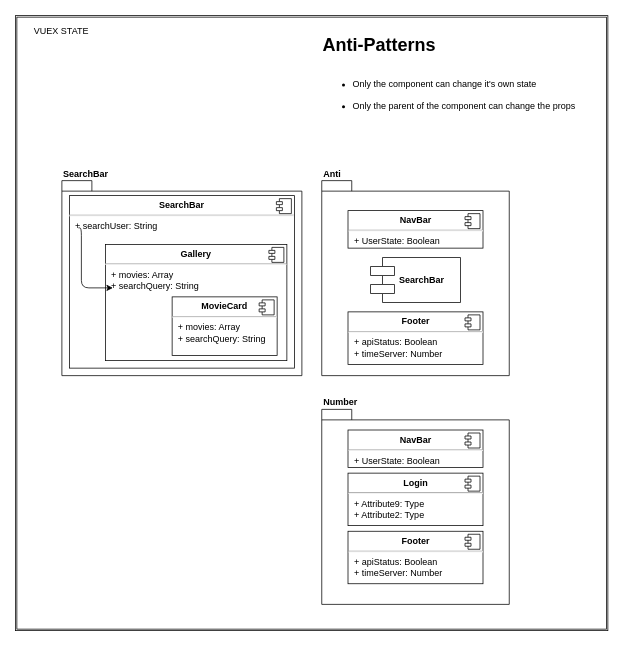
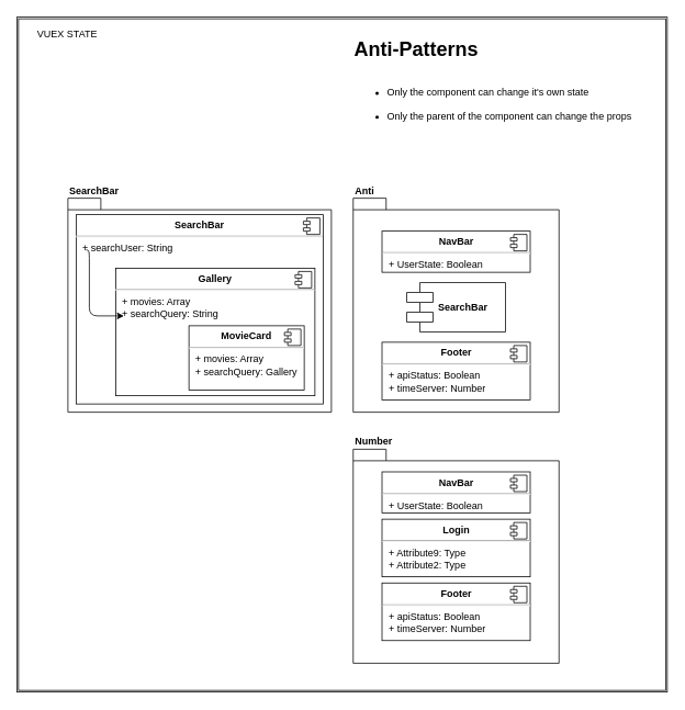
  <mxCell id="0" />
  <mxCell id="1" parent="0" />
  <mxCell id="2" value="VUEX STATE" style="shape=ext;double=1;rounded=0;whiteSpace=wrap;html=1;labelBackgroundColor=#ffffff;align=right;labelPosition=left;verticalLabelPosition=top;verticalAlign=bottom;spacingRight=-100;spacingBottom=-30;" parent="1" vertex="1"><mxGeometry x="20" y="20" width="790" height="820" as="geometry" /></mxCell>
  <mxCell id="3" value="" style="group" parent="1" vertex="1" connectable="0"><mxGeometry x="428.5" y="240" width="250" height="260" as="geometry" /></mxCell>
  <mxCell id="4" value="Anti" style="shape=folder;fontStyle=1;spacingTop=-15;tabWidth=40;tabHeight=14;tabPosition=left;labelBackgroundColor=#ffffff;labelPosition=center;verticalLabelPosition=top;align=left;verticalAlign=bottom;whiteSpace=wrap;html=1;" parent="3" vertex="1"><mxGeometry width="250" height="260" as="geometry" /></mxCell>
  <mxCell id="5" value="&lt;p style=&quot;margin: 0px ; margin-top: 6px ; text-align: center&quot;&gt;&lt;b&gt;NavBar&lt;/b&gt;&lt;/p&gt;&lt;hr&gt;&lt;p style=&quot;margin: 0px ; margin-left: 8px&quot;&gt;+ UserState: Boolean&lt;br&gt;&lt;/p&gt;" style="align=left;overflow=fill;html=1;labelBackgroundColor=none;" parent="3" vertex="1"><mxGeometry x="35" y="40" width="180" height="50" as="geometry" /></mxCell>
  <mxCell id="6" value="" style="shape=component;jettyWidth=8;jettyHeight=4;" parent="5" vertex="1"><mxGeometry x="1" width="20" height="20" relative="1" as="geometry"><mxPoint x="-24" y="4" as="offset" /></mxGeometry></mxCell>
  <mxCell id="7" value="&lt;p style=&quot;margin: 0px ; margin-top: 6px ; text-align: center&quot;&gt;&lt;b&gt;Footer&lt;/b&gt;&lt;/p&gt;&lt;hr&gt;&lt;p style=&quot;margin: 0px ; margin-left: 8px&quot;&gt;+ apiStatus: Boolean&lt;br&gt;+ timeServer: Number&lt;/p&gt;" style="align=left;overflow=fill;html=1;labelBackgroundColor=none;" parent="3" vertex="1"><mxGeometry x="35" y="175" width="180" height="70" as="geometry" /></mxCell>
  <mxCell id="8" value="" style="shape=component;jettyWidth=8;jettyHeight=4;" parent="7" vertex="1"><mxGeometry x="1" width="20" height="20" relative="1" as="geometry"><mxPoint x="-24" y="4" as="offset" /></mxGeometry></mxCell>
  <mxCell id="9" value="&lt;b&gt;SearchBar&lt;/b&gt;" style="shape=component;align=left;spacingLeft=36;labelBackgroundColor=#ffffff;html=1;" parent="3" vertex="1"><mxGeometry x="65" y="102.5" width="120" height="60" as="geometry" /></mxCell>
  <mxCell id="10" value="" style="group;container=0;imageAspect=1;" parent="1" vertex="1" connectable="0"><mxGeometry x="173.5" y="115" width="250" height="260" as="geometry"><mxRectangle x="92.5" y="115" width="50" height="40" as="alternateBounds" /></mxGeometry></mxCell>
  <mxCell id="11" value="" style="group" parent="10" vertex="1" connectable="0"><mxGeometry x="-21.5" y="125" width="250" height="260" as="geometry" /></mxCell>
  <mxCell id="12" value="SearchBar" style="shape=folder;fontStyle=1;spacingTop=-15;tabWidth=40;tabHeight=14;tabPosition=left;labelBackgroundColor=#ffffff;labelPosition=center;verticalLabelPosition=top;align=left;verticalAlign=bottom;whiteSpace=wrap;html=1;" parent="11" vertex="1"><mxGeometry x="-70" width="320" height="260" as="geometry" /></mxCell>
  <mxCell id="13" value="&lt;p style=&quot;margin: 0px ; margin-top: 6px ; text-align: center&quot;&gt;&lt;b&gt;SearchBar&lt;/b&gt;&lt;/p&gt;&lt;hr&gt;&lt;p style=&quot;margin: 0px ; margin-left: 8px&quot;&gt;+ searchUser: String&lt;br&gt;&lt;/p&gt;" style="align=left;overflow=fill;html=1;labelBackgroundColor=none;" parent="11" vertex="1"><mxGeometry x="-60" y="20" width="300" height="230" as="geometry" /></mxCell>
  <mxCell id="14" value="" style="shape=component;jettyWidth=8;jettyHeight=4;" parent="13" vertex="1"><mxGeometry x="1" width="20" height="20" relative="1" as="geometry"><mxPoint x="-24" y="4" as="offset" /></mxGeometry></mxCell>
  <mxCell id="15" value="&lt;p style=&quot;margin: 0px ; margin-top: 6px ; text-align: center&quot;&gt;&lt;b&gt;Gallery&lt;/b&gt;&lt;/p&gt;&lt;hr&gt;&lt;p style=&quot;margin: 0px ; margin-left: 8px&quot;&gt;+ movies: Array&lt;br&gt;+ searchQuery: String&lt;/p&gt;" style="align=left;overflow=fill;html=1;labelBackgroundColor=none;" parent="13" vertex="1"><mxGeometry x="48" y="65" width="242" height="155" as="geometry" /></mxCell>
  <mxCell id="16" value="" style="shape=component;jettyWidth=8;jettyHeight=4;" parent="15" vertex="1"><mxGeometry x="1" width="20" height="20" relative="1" as="geometry"><mxPoint x="-24" y="4" as="offset" /></mxGeometry></mxCell>
- <mxCell id="17" value="&lt;p style=&quot;margin: 0px ; margin-top: 6px ; text-align: center&quot;&gt;&lt;b&gt;MovieCard&lt;/b&gt;&lt;/p&gt;&lt;hr&gt;&lt;p style=&quot;margin: 0px ; margin-left: 8px&quot;&gt;+ movies: Array&lt;br&gt;+ searchQuery: String&lt;/p&gt;" style="align=left;overflow=fill;html=1;labelBackgroundColor=none;" vertex="1" parent="15"><mxGeometry x="89" y="70" width="140" height="78" as="geometry" /></mxCell>
+ <mxCell id="17" value="&lt;p style=&quot;margin: 0px ; margin-top: 6px ; text-align: center&quot;&gt;&lt;b&gt;MovieCard&lt;/b&gt;&lt;/p&gt;&lt;hr&gt;&lt;p style=&quot;margin: 0px ; margin-left: 8px&quot;&gt;+ movies: Array&lt;br&gt;+ searchQuery: Gallery&lt;/p&gt;" style="align=left;overflow=fill;html=1;labelBackgroundColor=none;" vertex="1" parent="15"><mxGeometry x="89" y="70" width="140" height="78" as="geometry" /></mxCell>
  <mxCell id="18" value="" style="shape=component;jettyWidth=8;jettyHeight=4;" vertex="1" parent="17"><mxGeometry x="1" width="20" height="20" relative="1" as="geometry"><mxPoint x="-24" y="4" as="offset" /></mxGeometry></mxCell>
  <mxCell id="19" value="" style="edgeStyle=segmentEdgeStyle;endArrow=classic;html=1;" parent="11" edge="1"><mxGeometry width="50" height="50" relative="1" as="geometry"><mxPoint x="-48" y="63" as="sourcePoint" /><mxPoint x="-2" y="143" as="targetPoint" /><Array as="points"><mxPoint x="-44" y="143" /></Array></mxGeometry></mxCell>
  <mxCell id="20" value="" style="group" parent="1" vertex="1" connectable="0"><mxGeometry x="428.5" y="545" width="250" height="260" as="geometry" /></mxCell>
  <mxCell id="21" value="Number&lt;br&gt;" style="shape=folder;fontStyle=1;spacingTop=-15;tabWidth=40;tabHeight=14;tabPosition=left;labelBackgroundColor=#ffffff;labelPosition=center;verticalLabelPosition=top;align=left;verticalAlign=bottom;whiteSpace=wrap;html=1;" parent="20" vertex="1"><mxGeometry width="250" height="260" as="geometry" /></mxCell>
  <mxCell id="22" value="&lt;p style=&quot;margin: 0px ; margin-top: 6px ; text-align: center&quot;&gt;&lt;b&gt;Login&lt;/b&gt;&lt;/p&gt;&lt;hr&gt;&lt;p style=&quot;margin: 0px ; margin-left: 8px&quot;&gt;+ Attribute9: Type&lt;br&gt;+ Attribute2: Type&lt;/p&gt;" style="align=left;overflow=fill;html=1;labelBackgroundColor=none;" parent="20" vertex="1"><mxGeometry x="35" y="85" width="180" height="70" as="geometry" /></mxCell>
  <mxCell id="23" value="" style="shape=component;jettyWidth=8;jettyHeight=4;" parent="22" vertex="1"><mxGeometry x="1" width="20" height="20" relative="1" as="geometry"><mxPoint x="-24" y="4" as="offset" /></mxGeometry></mxCell>
  <mxCell id="24" value="&lt;p style=&quot;margin: 0px ; margin-top: 6px ; text-align: center&quot;&gt;&lt;b&gt;NavBar&lt;/b&gt;&lt;/p&gt;&lt;hr&gt;&lt;p style=&quot;margin: 0px ; margin-left: 8px&quot;&gt;+ UserState: Boolean&lt;br&gt;&lt;/p&gt;" style="align=left;overflow=fill;html=1;labelBackgroundColor=none;" vertex="1" parent="20"><mxGeometry x="35" y="27.5" width="180" height="50" as="geometry" /></mxCell>
  <mxCell id="25" value="" style="shape=component;jettyWidth=8;jettyHeight=4;" vertex="1" parent="24"><mxGeometry x="1" width="20" height="20" relative="1" as="geometry"><mxPoint x="-24" y="4" as="offset" /></mxGeometry></mxCell>
  <mxCell id="26" value="&lt;p style=&quot;margin: 0px ; margin-top: 6px ; text-align: center&quot;&gt;&lt;b&gt;Footer&lt;/b&gt;&lt;/p&gt;&lt;hr&gt;&lt;p style=&quot;margin: 0px ; margin-left: 8px&quot;&gt;+ apiStatus: Boolean&lt;br&gt;+ timeServer: Number&lt;/p&gt;" style="align=left;overflow=fill;html=1;labelBackgroundColor=none;" vertex="1" parent="20"><mxGeometry x="35" y="162.5" width="180" height="70" as="geometry" /></mxCell>
  <mxCell id="27" value="" style="shape=component;jettyWidth=8;jettyHeight=4;" vertex="1" parent="26"><mxGeometry x="1" width="20" height="20" relative="1" as="geometry"><mxPoint x="-24" y="4" as="offset" /></mxGeometry></mxCell>
  <mxCell id="28" value="&lt;h1&gt;Anti-Patterns&lt;/h1&gt;&lt;ul&gt;&lt;br/&gt;&lt;li&gt;Only the component can change it's own state&lt;/li&gt;&lt;br/&gt;&lt;li&gt;Only the parent of the component can change the props&lt;/li&gt;&lt;/ul&gt;" style="text;html=1;strokeColor=none;fillColor=none;spacing=5;spacingTop=-20;whiteSpace=wrap;overflow=hidden;rounded=0;labelBackgroundColor=#ffffff;align=left;" parent="1" vertex="1"><mxGeometry x="425" y="40" width="377" height="111" as="geometry" /></mxCell>
